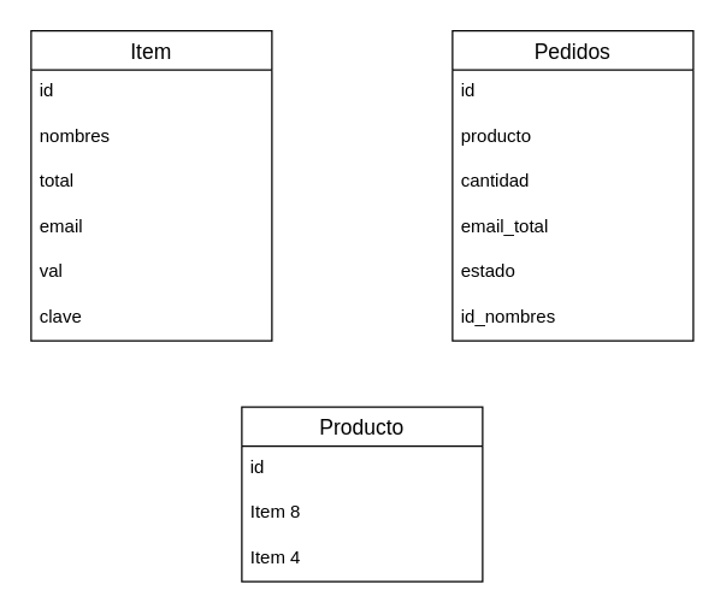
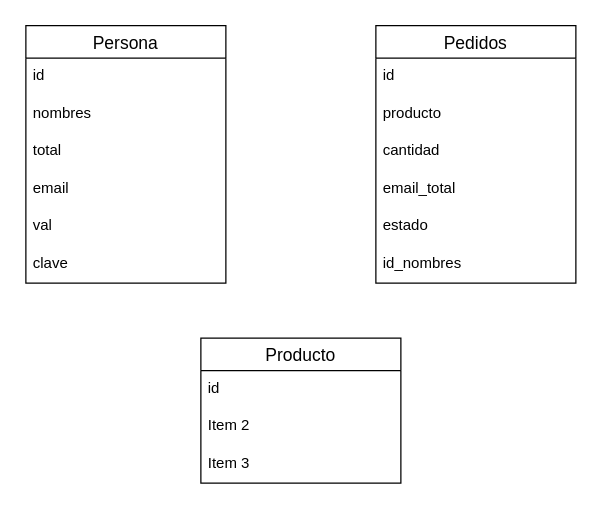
  <mxCell id="0" />
  <mxCell id="1" parent="0" />
- <mxCell id="2" value="Item" style="swimlane;fontStyle=0;childLayout=stackLayout;horizontal=1;startSize=26;horizontalStack=0;resizeParent=1;resizeParentMax=0;resizeLast=0;collapsible=1;marginBottom=0;align=center;fontSize=14;" parent="1" vertex="1"><mxGeometry x="20" y="20" width="160" height="206" as="geometry" /></mxCell>
+ <mxCell id="2" value="Persona" style="swimlane;fontStyle=0;childLayout=stackLayout;horizontal=1;startSize=26;horizontalStack=0;resizeParent=1;resizeParentMax=0;resizeLast=0;collapsible=1;marginBottom=0;align=center;fontSize=14;" parent="1" vertex="1"><mxGeometry x="20" y="20" width="160" height="206" as="geometry" /></mxCell>
  <mxCell id="3" value="id" style="text;strokeColor=none;fillColor=none;spacingLeft=4;spacingRight=4;overflow=hidden;rotatable=0;points=[[0,0.5],[1,0.5]];portConstraint=eastwest;fontSize=12;" parent="2" vertex="1"><mxGeometry y="26" width="160" height="30" as="geometry" /></mxCell>
  <mxCell id="4" value="nombres&#10;" style="text;strokeColor=none;fillColor=none;spacingLeft=4;spacingRight=4;overflow=hidden;rotatable=0;points=[[0,0.5],[1,0.5]];portConstraint=eastwest;fontSize=12;" parent="2" vertex="1"><mxGeometry y="56" width="160" height="30" as="geometry" /></mxCell>
  <mxCell id="5" value="total" style="text;strokeColor=none;fillColor=none;spacingLeft=4;spacingRight=4;overflow=hidden;rotatable=0;points=[[0,0.5],[1,0.5]];portConstraint=eastwest;fontSize=12;" parent="2" vertex="1"><mxGeometry y="86" width="160" height="30" as="geometry" /></mxCell>
  <mxCell id="6" value="email" style="text;strokeColor=none;fillColor=none;spacingLeft=4;spacingRight=4;overflow=hidden;rotatable=0;points=[[0,0.5],[1,0.5]];portConstraint=eastwest;fontSize=12;" parent="2" vertex="1"><mxGeometry y="116" width="160" height="30" as="geometry" /></mxCell>
  <mxCell id="7" value="val" style="text;strokeColor=none;fillColor=none;spacingLeft=4;spacingRight=4;overflow=hidden;rotatable=0;points=[[0,0.5],[1,0.5]];portConstraint=eastwest;fontSize=12;" parent="2" vertex="1"><mxGeometry y="146" width="160" height="30" as="geometry" /></mxCell>
  <mxCell id="8" value="clave" style="text;strokeColor=none;fillColor=none;spacingLeft=4;spacingRight=4;overflow=hidden;rotatable=0;points=[[0,0.5],[1,0.5]];portConstraint=eastwest;fontSize=12;" parent="2" vertex="1"><mxGeometry y="176" width="160" height="30" as="geometry" /></mxCell>
  <mxCell id="9" value="Pedidos" style="swimlane;fontStyle=0;childLayout=stackLayout;horizontal=1;startSize=26;horizontalStack=0;resizeParent=1;resizeParentMax=0;resizeLast=0;collapsible=1;marginBottom=0;align=center;fontSize=14;" parent="1" vertex="1"><mxGeometry x="300" y="20" width="160" height="206" as="geometry" /></mxCell>
  <mxCell id="10" value="id" style="text;strokeColor=none;fillColor=none;spacingLeft=4;spacingRight=4;overflow=hidden;rotatable=0;points=[[0,0.5],[1,0.5]];portConstraint=eastwest;fontSize=12;" parent="9" vertex="1"><mxGeometry y="26" width="160" height="30" as="geometry" /></mxCell>
  <mxCell id="11" value="producto" style="text;strokeColor=none;fillColor=none;spacingLeft=4;spacingRight=4;overflow=hidden;rotatable=0;points=[[0,0.5],[1,0.5]];portConstraint=eastwest;fontSize=12;" parent="9" vertex="1"><mxGeometry y="56" width="160" height="30" as="geometry" /></mxCell>
  <mxCell id="12" value="cantidad&#10;" style="text;strokeColor=none;fillColor=none;spacingLeft=4;spacingRight=4;overflow=hidden;rotatable=0;points=[[0,0.5],[1,0.5]];portConstraint=eastwest;fontSize=12;" parent="9" vertex="1"><mxGeometry y="86" width="160" height="30" as="geometry" /></mxCell>
  <mxCell id="13" value="email_total" style="text;strokeColor=none;fillColor=none;spacingLeft=4;spacingRight=4;overflow=hidden;rotatable=0;points=[[0,0.5],[1,0.5]];portConstraint=eastwest;fontSize=12;" parent="9" vertex="1"><mxGeometry y="116" width="160" height="30" as="geometry" /></mxCell>
  <mxCell id="14" value="estado" style="text;strokeColor=none;fillColor=none;spacingLeft=4;spacingRight=4;overflow=hidden;rotatable=0;points=[[0,0.5],[1,0.5]];portConstraint=eastwest;fontSize=12;" parent="9" vertex="1"><mxGeometry y="146" width="160" height="30" as="geometry" /></mxCell>
  <mxCell id="15" value="id_nombres" style="text;strokeColor=none;fillColor=none;spacingLeft=4;spacingRight=4;overflow=hidden;rotatable=0;points=[[0,0.5],[1,0.5]];portConstraint=eastwest;fontSize=12;" parent="9" vertex="1"><mxGeometry y="176" width="160" height="30" as="geometry" /></mxCell>
  <mxCell id="16" value="Producto" style="swimlane;fontStyle=0;childLayout=stackLayout;horizontal=1;startSize=26;horizontalStack=0;resizeParent=1;resizeParentMax=0;resizeLast=0;collapsible=1;marginBottom=0;align=center;fontSize=14;" parent="1" vertex="1"><mxGeometry x="160" y="270" width="160" height="116" as="geometry" /></mxCell>
  <mxCell id="17" value="id" style="text;strokeColor=none;fillColor=none;spacingLeft=4;spacingRight=4;overflow=hidden;rotatable=0;points=[[0,0.5],[1,0.5]];portConstraint=eastwest;fontSize=12;" parent="16" vertex="1"><mxGeometry y="26" width="160" height="30" as="geometry" /></mxCell>
- <mxCell id="18" value="Item 8" style="text;strokeColor=none;fillColor=none;spacingLeft=4;spacingRight=4;overflow=hidden;rotatable=0;points=[[0,0.5],[1,0.5]];portConstraint=eastwest;fontSize=12;" parent="16" vertex="1"><mxGeometry y="56" width="160" height="30" as="geometry" /></mxCell>
- <mxCell id="19" value="Item 4" style="text;strokeColor=none;fillColor=none;spacingLeft=4;spacingRight=4;overflow=hidden;rotatable=0;points=[[0,0.5],[1,0.5]];portConstraint=eastwest;fontSize=12;" parent="16" vertex="1"><mxGeometry y="86" width="160" height="30" as="geometry" /></mxCell>
+ <mxCell id="18" value="Item 2" style="text;strokeColor=none;fillColor=none;spacingLeft=4;spacingRight=4;overflow=hidden;rotatable=0;points=[[0,0.5],[1,0.5]];portConstraint=eastwest;fontSize=12;" parent="16" vertex="1"><mxGeometry y="56" width="160" height="30" as="geometry" /></mxCell>
+ <mxCell id="19" value="Item 3" style="text;strokeColor=none;fillColor=none;spacingLeft=4;spacingRight=4;overflow=hidden;rotatable=0;points=[[0,0.5],[1,0.5]];portConstraint=eastwest;fontSize=12;" parent="16" vertex="1"><mxGeometry y="86" width="160" height="30" as="geometry" /></mxCell>
